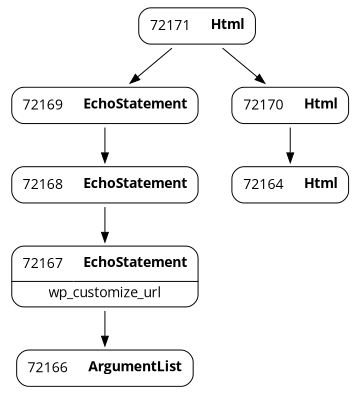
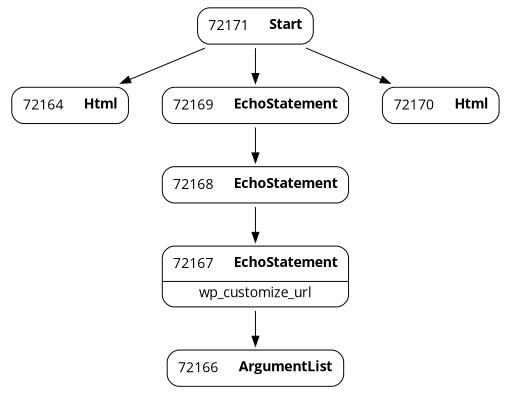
  digraph {
    fontname="Open Sans"
    node [fontname="Open Sans" shape=none]
    edge [fontname="Open Sans" weight=2]
    n1 [label=<<TABLE border='1' cellspacing='0' cellpadding='10' style='rounded' ><TR><TD border='0'>72164</TD><TD border='0'><B>Html</B></TD></TR></TABLE>>]
    n2 [label=<<TABLE border='1' cellspacing='0' cellpadding='10' style='rounded' ><TR><TD border='0'>72167</TD><TD border='0'><B>EchoStatement</B></TD></TR><HR/><TR><TD border='0' cellpadding='5' colspan='2'>wp_customize_url</TD></TR></TABLE>>]
    n3 [label=<<TABLE border='1' cellspacing='0' cellpadding='10' style='rounded' ><TR><TD border='0'>72166</TD><TD border='0'><B>ArgumentList</B></TD></TR></TABLE>>]
    n4 [label=<<TABLE border='1' cellspacing='0' cellpadding='10' style='rounded' ><TR><TD border='0'>72169</TD><TD border='0'><B>EchoStatement</B></TD></TR></TABLE>>]
    n5 [label=<<TABLE border='1' cellspacing='0' cellpadding='10' style='rounded' ><TR><TD border='0'>72168</TD><TD border='0'><B>EchoStatement</B></TD></TR></TABLE>>]
-   n6 [label=<<TABLE border='1' cellspacing='0' cellpadding='10' style='rounded' ><TR><TD border='0'>72171</TD><TD border='0'><B>Html</B></TD></TR></TABLE>>]
+   n6 [label=<<TABLE border='1' cellspacing='0' cellpadding='10' style='rounded' ><TR><TD border='0'>72171</TD><TD border='0'><B>Start</B></TD></TR></TABLE>>]
    n7 [label=<<TABLE border='1' cellspacing='0' cellpadding='10' style='rounded' ><TR><TD border='0'>72170</TD><TD border='0'><B>Html</B></TD></TR></TABLE>>]
    n2 -> n3
    n4 -> n5
    n5 -> n2
-   n7 -> n1
+   n6 -> n1
    n6 -> n4
    n6 -> n7
  }
